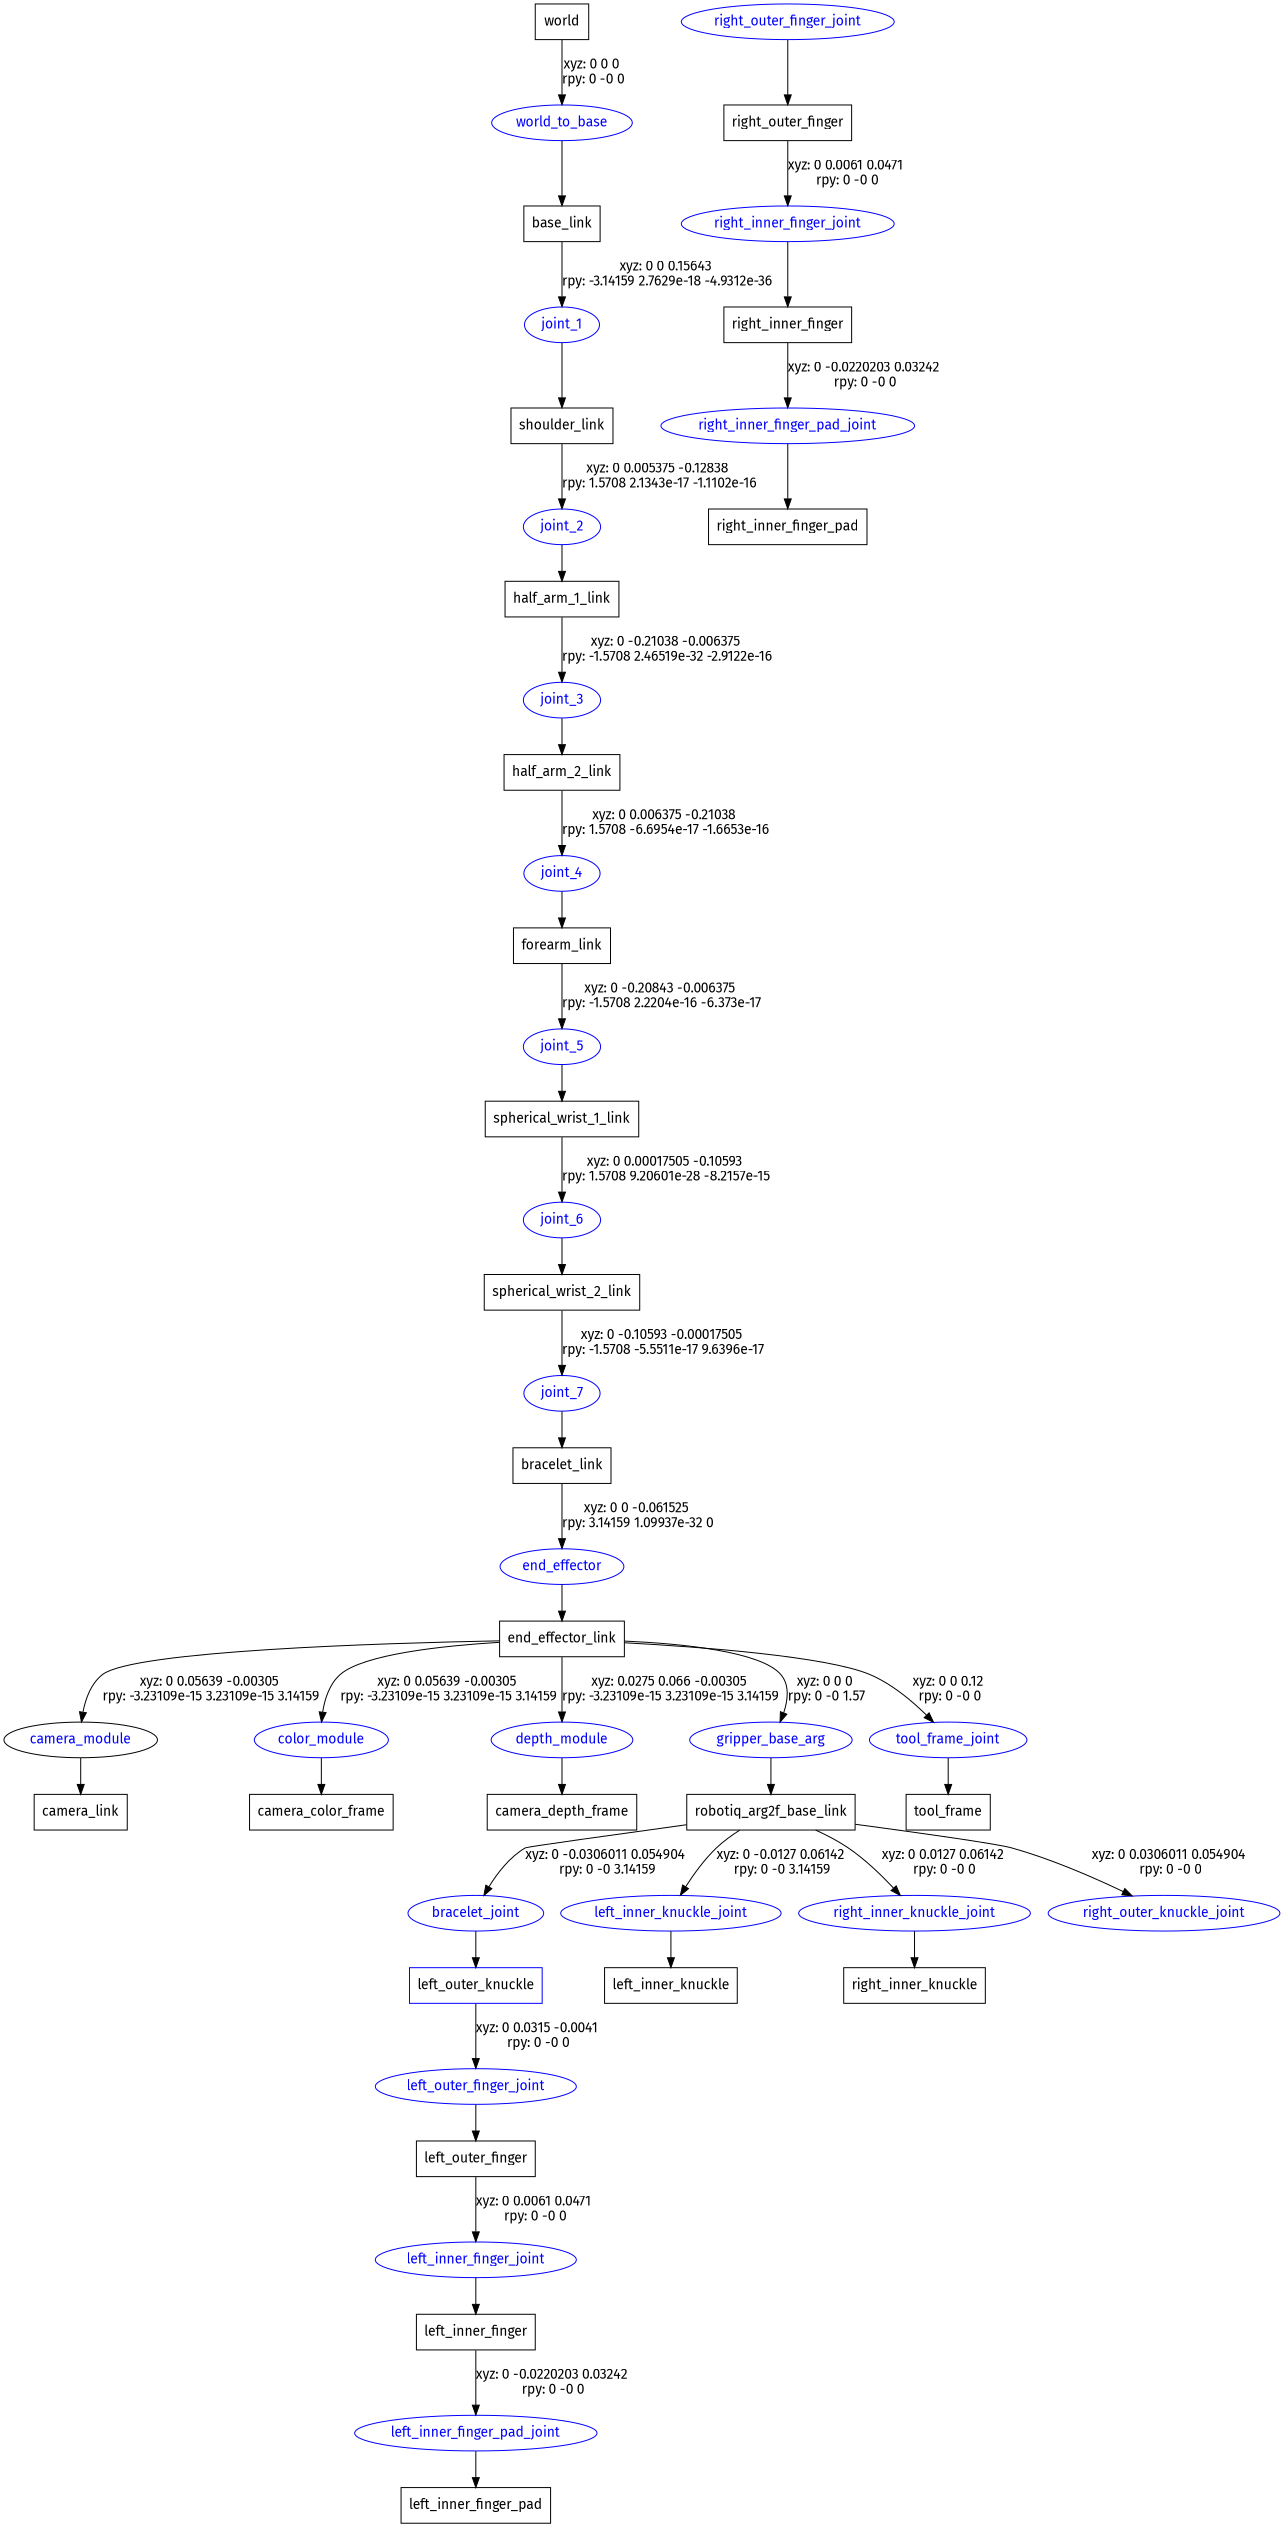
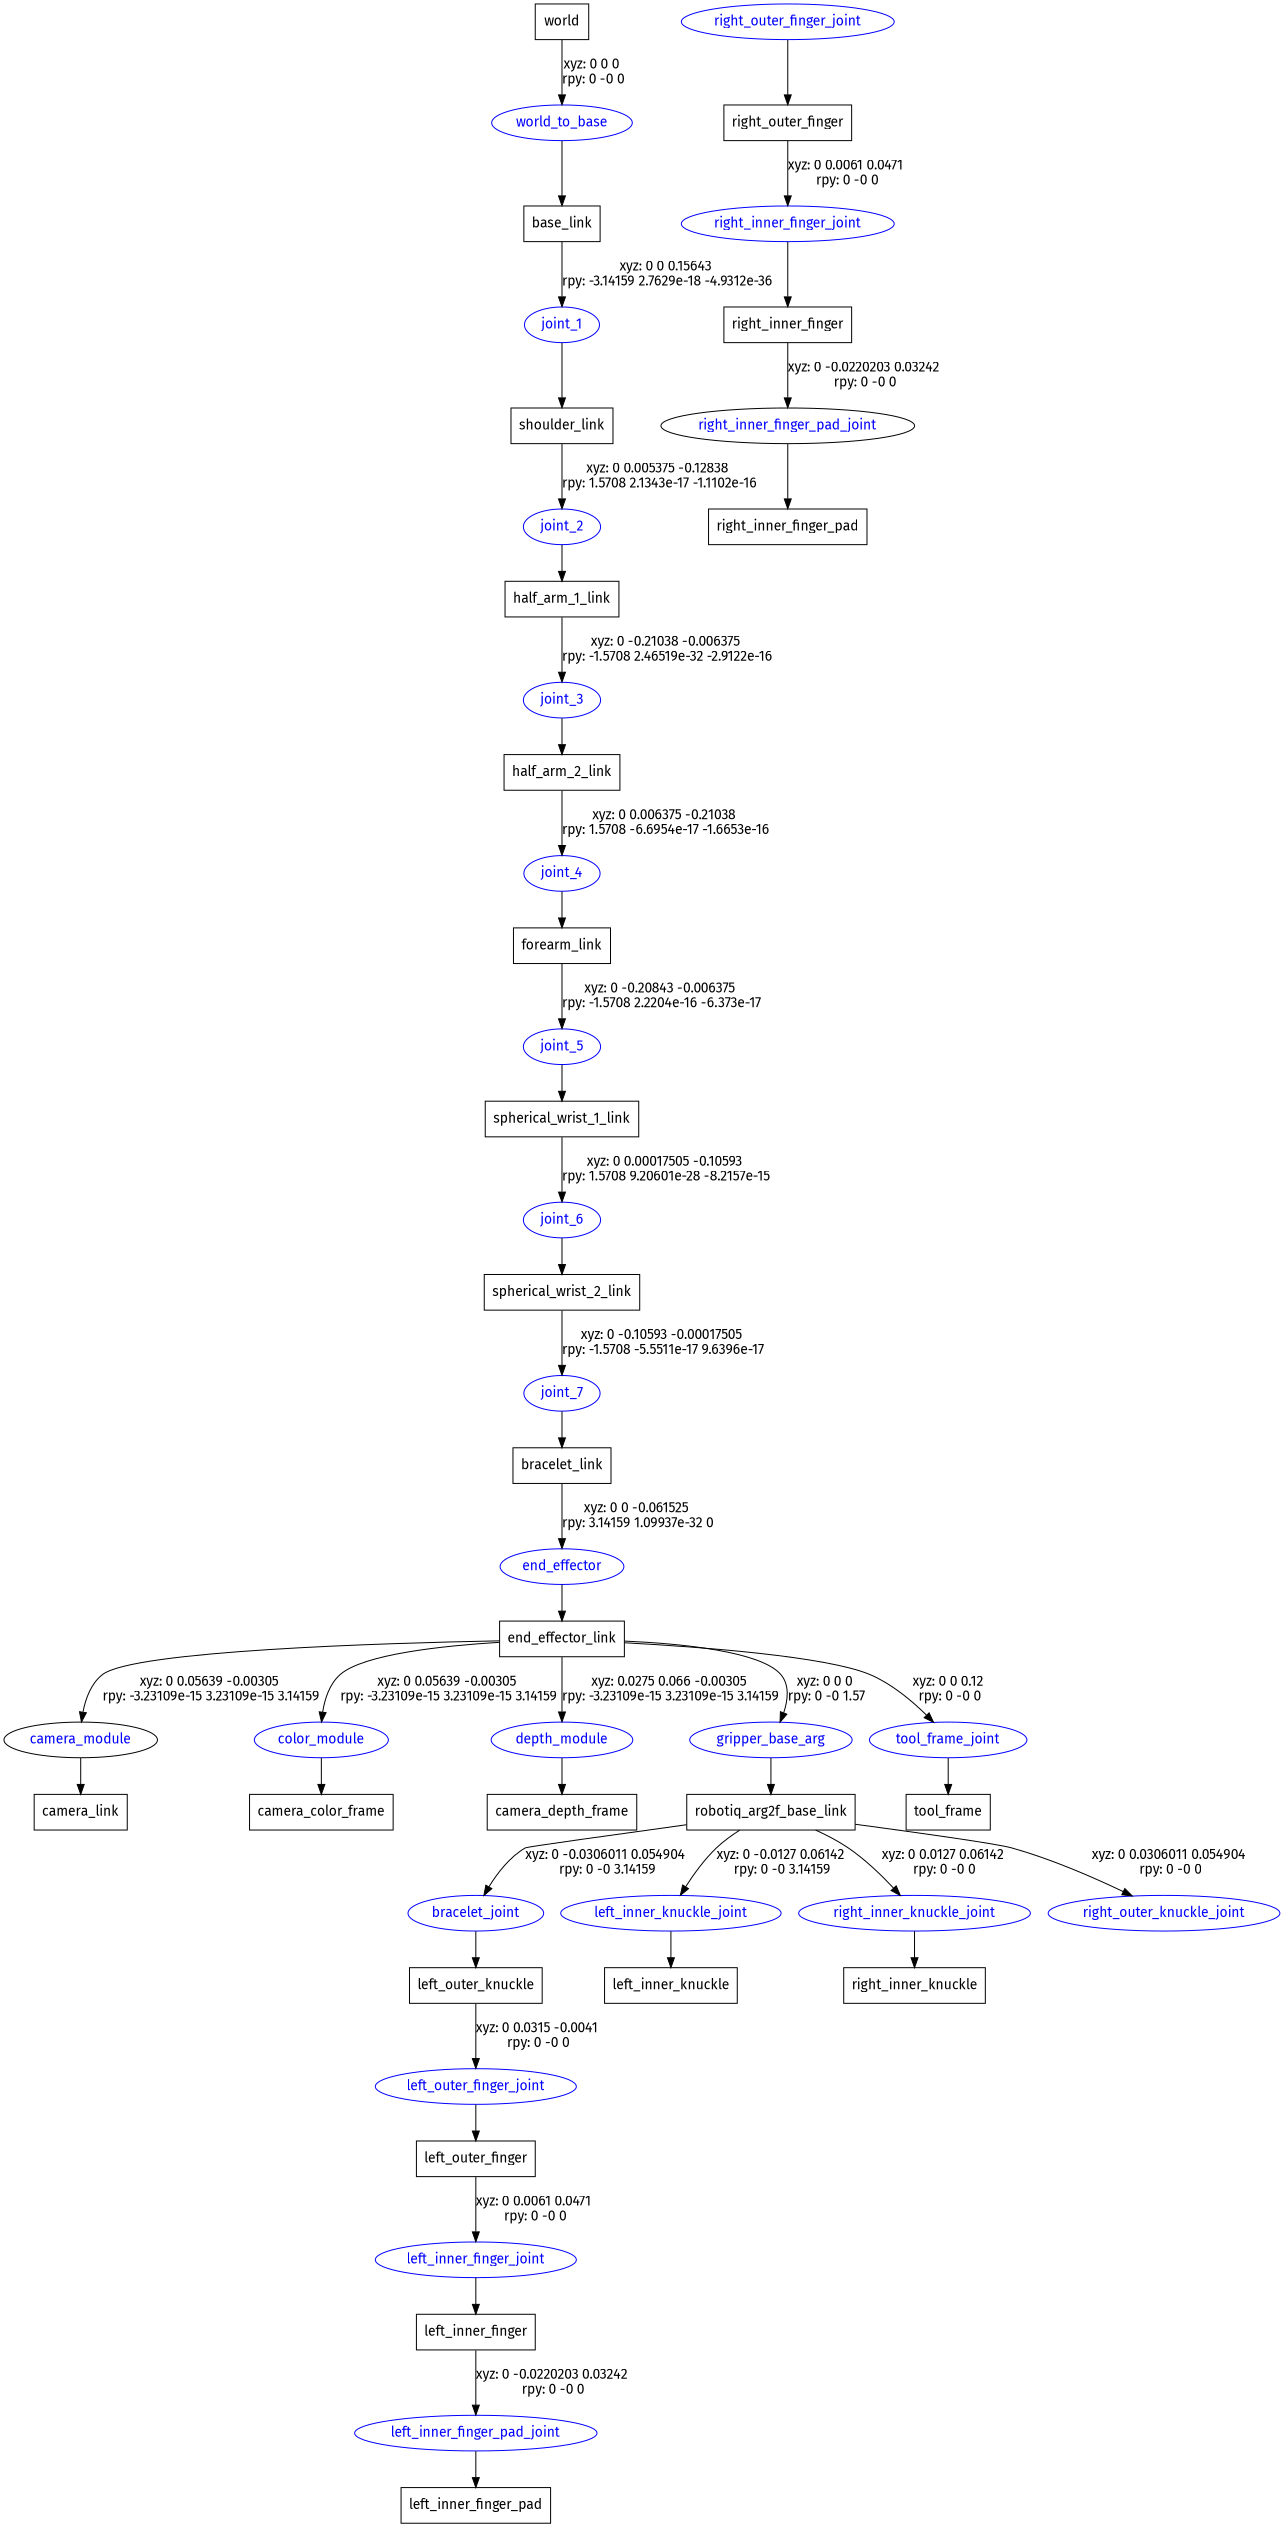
  digraph {
    fontname="Fira Sans"
    node [fontname="Fira Sans" shape=box]
    edge [fontname="Fira Sans"]
    n1 [label=world]
    world_to_base [color=blue fontcolor=blue shape=ellipse]
    n3 [label=base_link]
    joint_1 [color=blue fontcolor=blue shape=ellipse]
    n5 [label=shoulder_link]
    joint_2 [color=blue fontcolor=blue shape=ellipse]
    n7 [label=half_arm_1_link]
    joint_3 [color=blue fontcolor=blue shape=ellipse]
    n9 [label=half_arm_2_link]
    joint_4 [color=blue fontcolor=blue shape=ellipse]
    n11 [label=forearm_link]
    joint_5 [color=blue fontcolor=blue shape=ellipse]
    n13 [label=spherical_wrist_1_link]
    joint_6 [color=blue fontcolor=blue shape=ellipse]
    n15 [label=spherical_wrist_2_link]
    joint_7 [color=blue fontcolor=blue shape=ellipse]
    n17 [label=bracelet_link]
    end_effector [color=blue fontcolor=blue shape=ellipse]
    n19 [label=end_effector_link]
    camera_module [color=black fontcolor=blue shape=ellipse]
    color_module [color=blue fontcolor=blue shape=ellipse]
    depth_module [color=blue fontcolor=blue shape=ellipse]
    n23 [color=blue fontcolor=blue label=gripper_base_arg shape=ellipse]
    tool_frame_joint [color=blue fontcolor=blue shape=ellipse]
    n25 [label=camera_link]
    n26 [label=camera_color_frame]
    n27 [label=camera_depth_frame]
    n28 [label=robotiq_arg2f_base_link]
    n29 [label=tool_frame]
    n30 [color=blue fontcolor=blue label=bracelet_joint shape=ellipse]
    left_inner_knuckle_joint [color=blue fontcolor=blue shape=ellipse]
    right_inner_knuckle_joint [color=blue fontcolor=blue shape=ellipse]
    right_outer_knuckle_joint [color=blue fontcolor=blue shape=ellipse]
-   n34 [label=left_outer_knuckle color=blue]
+   n34 [label=left_outer_knuckle]
    n35 [label=left_inner_knuckle]
    n36 [label=right_inner_knuckle]
    left_outer_finger_joint [color=blue fontcolor=blue shape=ellipse]
    n38 [label=left_outer_finger]
    left_inner_finger_joint [color=blue fontcolor=blue shape=ellipse]
    n40 [label=left_inner_finger]
    left_inner_finger_pad_joint [color=blue fontcolor=blue shape=ellipse]
    n42 [label=left_inner_finger_pad]
    right_outer_finger_joint [color=blue fontcolor=blue shape=ellipse]
    n44 [label=right_outer_finger]
    right_inner_finger_joint [color=blue fontcolor=blue shape=ellipse]
    n46 [label=right_inner_finger]
-   right_inner_finger_pad_joint [color=blue fontcolor=blue shape=ellipse]
+   right_inner_finger_pad_joint [color=black fontcolor=blue shape=ellipse]
    n48 [label=right_inner_finger_pad]
    n1 -> world_to_base [label="xyz: 0 0 0 \nrpy: 0 -0 0"]
    world_to_base -> n3
    n3 -> joint_1 [label="xyz: 0 0 0.15643 \nrpy: -3.14159 2.7629e-18 -4.9312e-36"]
    joint_1 -> n5
    n5 -> joint_2 [label="xyz: 0 0.005375 -0.12838 \nrpy: 1.5708 2.1343e-17 -1.1102e-16"]
    joint_2 -> n7
    n7 -> joint_3 [label="xyz: 0 -0.21038 -0.006375 \nrpy: -1.5708 2.46519e-32 -2.9122e-16"]
    joint_3 -> n9
    n9 -> joint_4 [label="xyz: 0 0.006375 -0.21038 \nrpy: 1.5708 -6.6954e-17 -1.6653e-16"]
    joint_4 -> n11
    n11 -> joint_5 [label="xyz: 0 -0.20843 -0.006375 \nrpy: -1.5708 2.2204e-16 -6.373e-17"]
    joint_5 -> n13
    n13 -> joint_6 [label="xyz: 0 0.00017505 -0.10593 \nrpy: 1.5708 9.20601e-28 -8.2157e-15"]
    joint_6 -> n15
    n15 -> joint_7 [label="xyz: 0 -0.10593 -0.00017505 \nrpy: -1.5708 -5.5511e-17 9.6396e-17"]
    joint_7 -> n17
    n17 -> end_effector [label="xyz: 0 0 -0.061525 \nrpy: 3.14159 1.09937e-32 0"]
    end_effector -> n19
    n19 -> camera_module [label="xyz: 0 0.05639 -0.00305 \nrpy: -3.23109e-15 3.23109e-15 3.14159"]
    n19 -> color_module [label="xyz: 0 0.05639 -0.00305 \nrpy: -3.23109e-15 3.23109e-15 3.14159"]
    n19 -> depth_module [label="xyz: 0.0275 0.066 -0.00305 \nrpy: -3.23109e-15 3.23109e-15 3.14159"]
    n19 -> n23 [label="xyz: 0 0 0 \nrpy: 0 -0 1.57"]
    n19 -> tool_frame_joint [label="xyz: 0 0 0.12 \nrpy: 0 -0 0"]
    camera_module -> n25
    color_module -> n26
    depth_module -> n27
    n23 -> n28
    tool_frame_joint -> n29
    n28 -> n30 [label="xyz: 0 -0.0306011 0.054904 \nrpy: 0 -0 3.14159"]
    n28 -> left_inner_knuckle_joint [label="xyz: 0 -0.0127 0.06142 \nrpy: 0 -0 3.14159"]
    n28 -> right_inner_knuckle_joint [label="xyz: 0 0.0127 0.06142 \nrpy: 0 -0 0"]
    n28 -> right_outer_knuckle_joint [label="xyz: 0 0.0306011 0.054904 \nrpy: 0 -0 0"]
    n30 -> n34
    left_inner_knuckle_joint -> n35
    right_inner_knuckle_joint -> n36
    n34 -> left_outer_finger_joint [label="xyz: 0 0.0315 -0.0041 \nrpy: 0 -0 0"]
    left_outer_finger_joint -> n38
    n38 -> left_inner_finger_joint [label="xyz: 0 0.0061 0.0471 \nrpy: 0 -0 0"]
    left_inner_finger_joint -> n40
    n40 -> left_inner_finger_pad_joint [label="xyz: 0 -0.0220203 0.03242 \nrpy: 0 -0 0"]
    left_inner_finger_pad_joint -> n42
    right_outer_finger_joint -> n44
    n44 -> right_inner_finger_joint [label="xyz: 0 0.0061 0.0471 \nrpy: 0 -0 0"]
    right_inner_finger_joint -> n46
    n46 -> right_inner_finger_pad_joint [label="xyz: 0 -0.0220203 0.03242 \nrpy: 0 -0 0"]
    right_inner_finger_pad_joint -> n48
  }
